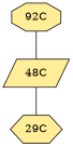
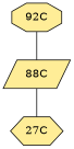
  graph {
    node [fillcolor="#FFED97" style=radial]
    edge [penwidth=1]
    "92C" [shape=octagon]
-   "88C" [shape=parallelogram label="48C"]
-   "27C" [shape=hexagon label="29C"]
+   "88C" [shape=parallelogram]
+   "27C" [shape=hexagon]
    "92C" -- "88C"
    "88C" -- "27C"
  }
